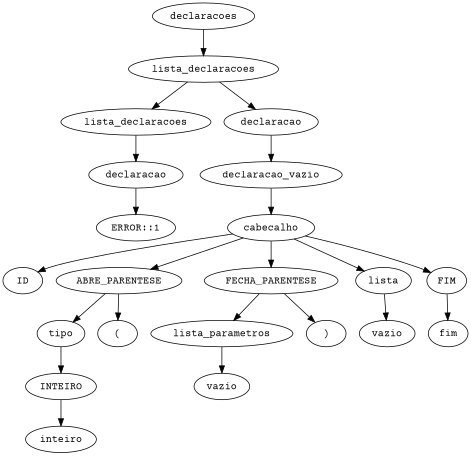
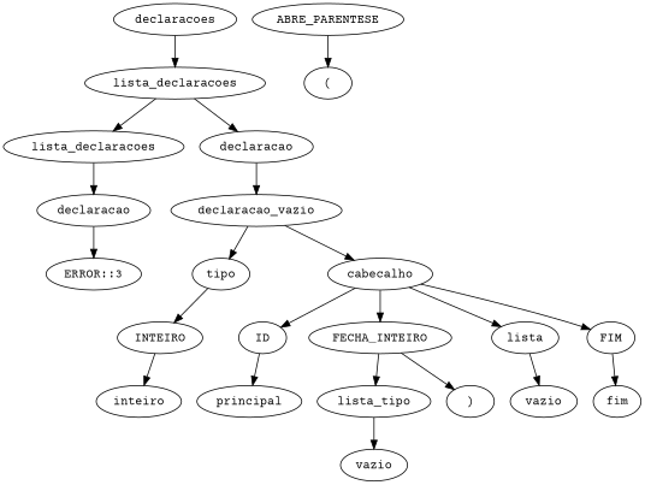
  digraph {
    fontname="Courier Prime"
    node [fontname="Courier Prime"]
    edge [fontname="Courier Prime"]
    n1 [label=declaracoes]
    n2 [label=lista_declaracoes]
    n3 [label=lista_declaracoes]
    n4 [label=declaracao]
    n5 [label=declaracao]
    n6 [label=declaracao_vazio]
-   n7 [label="ERROR::1"]
+   n7 [label="ERROR::3"]
    n8 [label=tipo]
    n9 [label=cabecalho]
    n10 [label=INTEIRO]
    n11 [label=ID]
    n12 [label=ABRE_PARENTESE]
-   n13 [label=FECHA_PARENTESE]
+   n13 [label=FECHA_INTEIRO]
    n14 [label=lista]
    n15 [label=FIM]
    n16 [label=inteiro]
+   n17 [label=principal]
    n18 [label="("]
-   n19 [label=lista_parametros]
+   n19 [label=lista_tipo]
    n20 [label=vazio]
    n21 [label=")"]
    n22 [label=vazio]
    n23 [label=fim]
    n1 -> n2
    n2 -> n3
    n2 -> n4
    n3 -> n5
    n4 -> n6
    n5 -> n7
-   n12 -> n8
+   n6 -> n8
    n6 -> n9
    n8 -> n10
    n9 -> n11
-   n9 -> n12
    n9 -> n13
    n9 -> n14
    n9 -> n15
    n10 -> n16
+   n11 -> n17
    n12 -> n18
    n13 -> n19
    n13 -> n21
    n14 -> n22
    n15 -> n23
    n19 -> n20
  }
